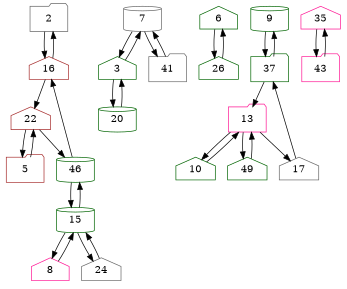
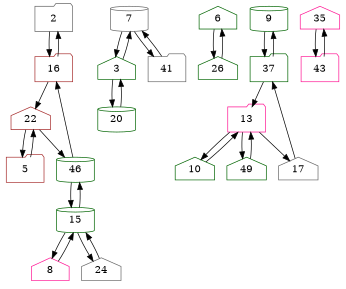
  digraph {
    node [color=darkgreen shape=house]
    2 [color=gray40 shape=folder]
-   16 [color=brown]
+   16 [color=brown shape=folder]
    22 [color=brown]
    5 [color=brown shape=folder]
    46 [shape=cylinder]
    7 [color=gray40 shape=cylinder]
    3
    20 [shape=cylinder]
    41 [color=gray40 shape=folder]
    15 [shape=cylinder]
    6
    26
    8 [color=deeppink]
    24 [color=gray40]
    9 [shape=cylinder]
    37 [shape=folder]
    13 [color=deeppink shape=folder]
    10
    17 [color=gray40]
    49
    35 [color=deeppink]
    43 [color=deeppink shape=folder]
    2 -> 16
    16 -> 2
    16 -> 22
    22 -> 5
    22 -> 46
    5 -> 22
    46 -> 16
    46 -> 15
    7 -> 3
    7 -> 41
    3 -> 7
    3 -> 20
    20 -> 3
    41 -> 7
    15 -> 46
    15 -> 8
    15 -> 24
    6 -> 26
    26 -> 6
    8 -> 15
    24 -> 15
    9 -> 37
    37 -> 9
    37 -> 13
    13 -> 10
    13 -> 17
    13 -> 49
    10 -> 13
    17 -> 37
    49 -> 13
    35 -> 43
    43 -> 35
  }
